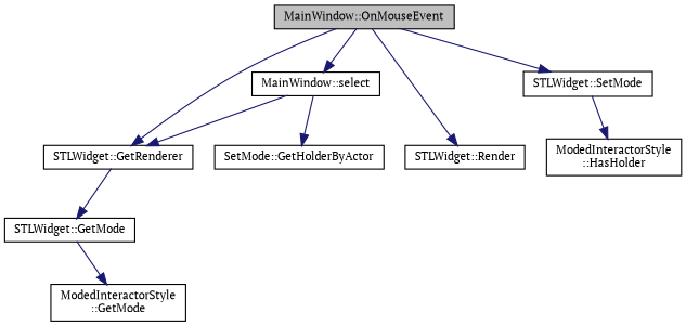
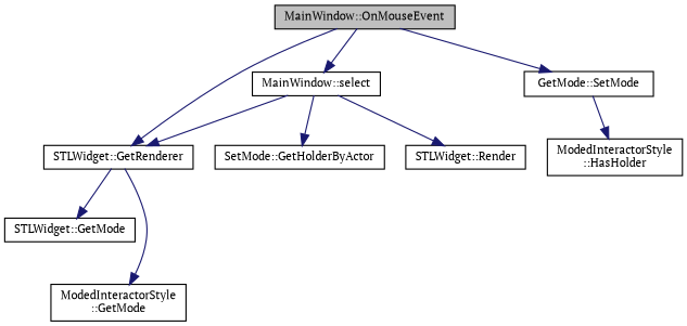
  digraph {
    fontname="PT Serif"
    rankdir=TB
    node [color=black fillcolor=white fontname="PT Serif" fontsize=10 shape=record style=filled]
    edge [color=midnightblue fontname="PT Serif" fontsize=10 labelfontname=Helvetica labelfontsize=10 style=solid]
    n1 [fillcolor=grey75 fontcolor=black height=0.2 label="MainWindow::OnMouseEvent" width=0.4]
    n2 [height=0.2 label="STLWidget::GetRenderer" width=0.4]
    n3 [height=0.2 label="MainWindow::select" width=0.4]
-   n4 [height=0.2 label="STLWidget::SetMode" width=0.4]
+   n4 [height=0.2 label="GetMode::SetMode" width=0.4]
    n5 [height=0.2 label="STLWidget::GetMode" width=0.4]
    n6 [height=0.2 label="ModedInteractorStyle\l::GetMode" width=0.4]
    n7 [height=0.2 label="SetMode::GetHolderByActor" width=0.4]
    n8 [height=0.2 label="STLWidget::Render" width=0.4]
    n9 [height=0.2 label="ModedInteractorStyle\l::HasHolder" width=0.4]
    n1 -> n2
    n1 -> n3
    n1 -> n4
    n2 -> n5
    n3 -> n2
    n3 -> n7
-   n1 -> n8
+   n3 -> n8
    n4 -> n9
-   n5 -> n6
+   n2 -> n6
  }
